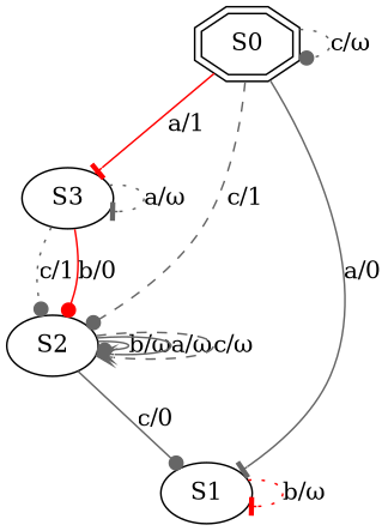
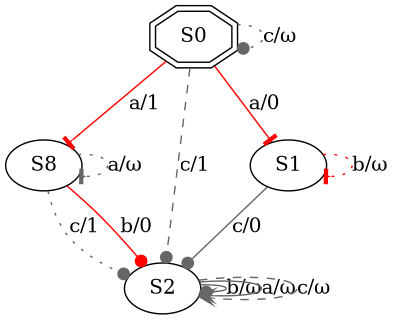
  digraph {
    edge [arrowhead=dot color=gray40 style=solid]
-   S3
+   S3 [label=S8]
    S2
    S1
    S0 [shape=doubleoctagon]
    S3 -> S3 [arrowhead=tee label="a/ω" style=dotted]
    S3 -> S2 [label="c/1" style=dotted]
    S3 -> S2 [color=red label="b/0"]
    S2 -> S2 [label="b/ω"]
    S2 -> S2 [arrowhead=vee label="a/ω"]
    S2 -> S2 [arrowhead=vee label="c/ω" style=dashed]
-   S2 -> S1 [label="c/0"]
+   S1 -> S2 [label="c/0"]
    S1 -> S1 [arrowhead=tee color=red label="b/ω" style=dotted]
    S0 -> S3 [arrowhead=tee color=red label="a/1"]
    S0 -> S2 [label="c/1" style=dashed]
-   S0 -> S1 [arrowhead=tee label="a/0"]
+   S0 -> S1 [arrowhead=tee color=red label="a/0"]
    S0 -> S0 [label="c/ω" style=dotted]
  }
